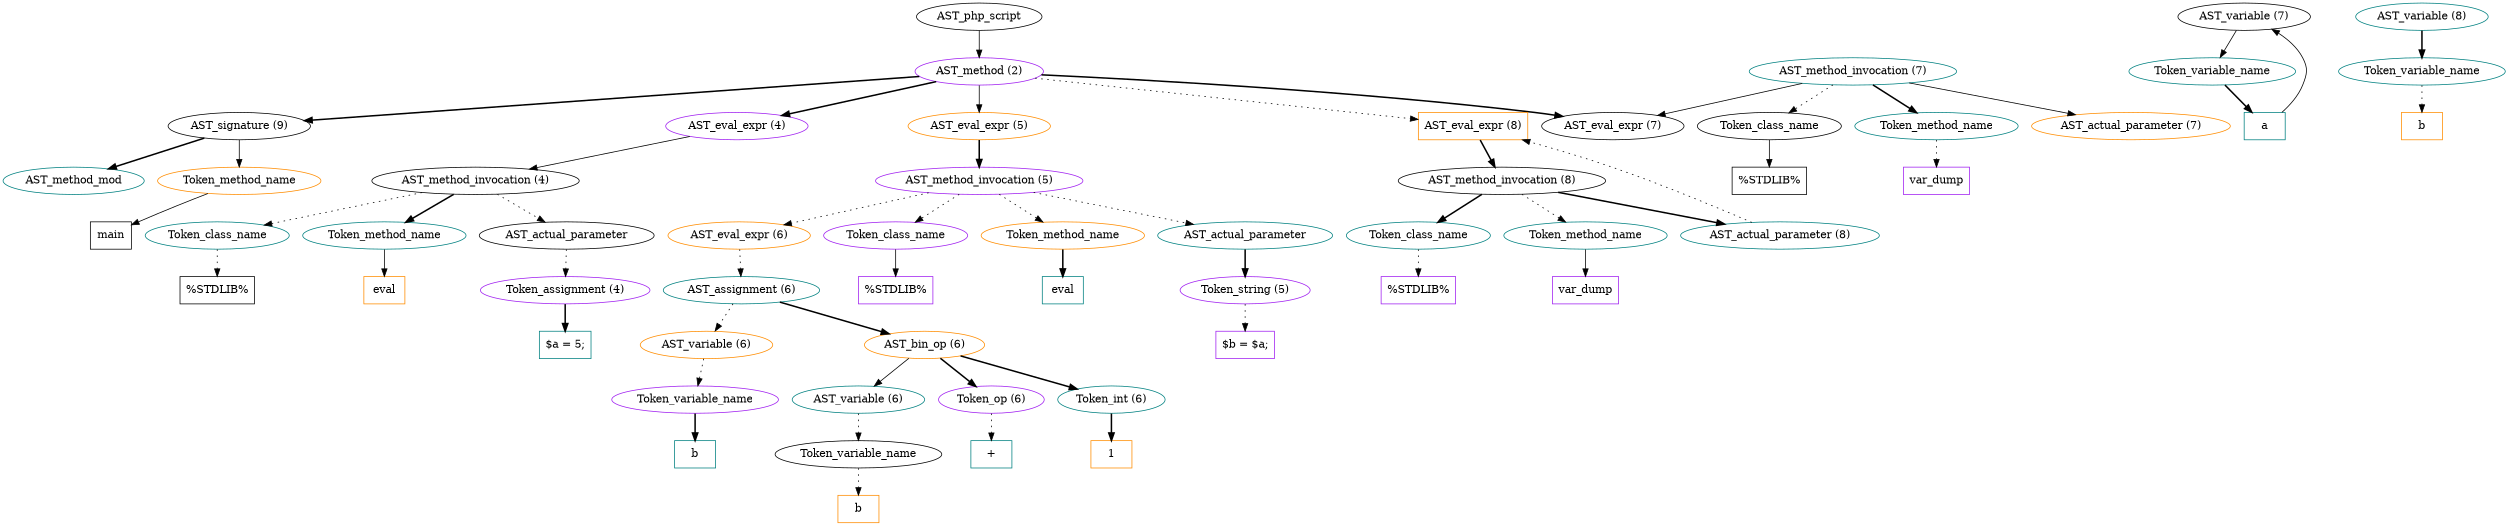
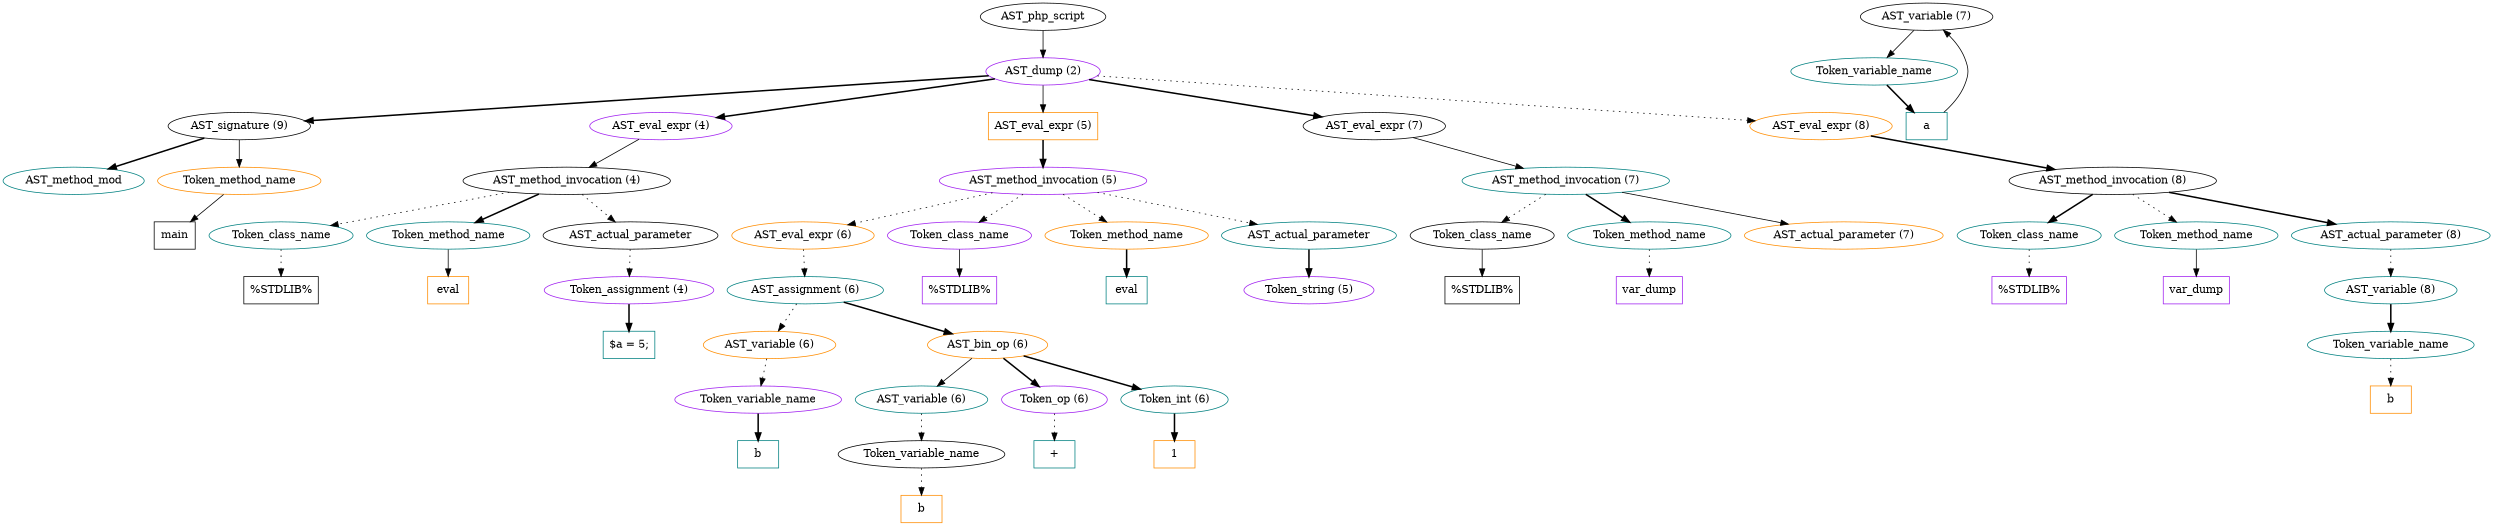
  digraph {
    node [color=teal]
    edge [style=dotted]
    n1 [color=black label=AST_php_script]
-   n2 [color=purple label="AST_method (2)"]
+   n2 [color=purple label="AST_dump (2)"]
    n3 [color=black label="AST_signature (9)"]
    n4 [color=purple label="AST_eval_expr (4)"]
-   n5 [color=darkorange label="AST_eval_expr (5)"]
+   n5 [color=darkorange label="AST_eval_expr (5)" shape=box]
    n6 [color=black label="AST_eval_expr (7)"]
-   n7 [color=darkorange label="AST_eval_expr (8)" shape=box]
+   n7 [color=darkorange label="AST_eval_expr (8)"]
    n8 [label=AST_method_mod]
    n9 [color=darkorange label=Token_method_name]
    n10 [color=black label="AST_method_invocation (4)"]
    n11 [color=purple label="AST_method_invocation (5)"]
    n12 [color=darkorange label="AST_eval_expr (6)"]
    n13 [label="AST_assignment (6)"]
    n14 [label="AST_method_invocation (7)"]
    n15 [color=black label="AST_method_invocation (8)"]
    n16 [color=black label=main shape=box]
    n17 [label=Token_class_name]
    n18 [label=Token_method_name]
    n19 [color=black label=AST_actual_parameter]
    n20 [color=black label="%STDLIB%" shape=box]
    n21 [color=darkorange label=eval shape=box]
    n22 [color=purple label="Token_assignment (4)"]
    n23 [label="$a = 5;" shape=box]
    n24 [color=purple label=Token_class_name]
    n25 [color=darkorange label=Token_method_name]
    n26 [label=AST_actual_parameter]
    n27 [color=purple label="%STDLIB%" shape=box]
    n28 [label=eval shape=box]
    n29 [color=purple label="Token_string (5)"]
-   n30 [color=purple label="$b = $a;" shape=box]
    n31 [color=darkorange label="AST_variable (6)"]
    n32 [color=darkorange label="AST_bin_op (6)"]
    n33 [color=purple label=Token_variable_name]
    n34 [label="AST_variable (6)"]
    n35 [color=purple label="Token_op (6)"]
    n36 [label="Token_int (6)"]
    n37 [label=b shape=box]
    n38 [color=black label=Token_variable_name]
    n39 [label="+" shape=box]
    n40 [color=darkorange label=1 shape=box]
    n41 [color=darkorange label=b shape=box]
    n42 [color=black label=Token_class_name]
    n43 [label=Token_method_name]
    n44 [color=darkorange label="AST_actual_parameter (7)"]
    n45 [color=black label="%STDLIB%" shape=box]
    n46 [color=purple label=var_dump shape=box]
    n47 [color=black label="AST_variable (7)"]
    n48 [label=Token_variable_name]
    n49 [label=a shape=box]
    n50 [label=Token_class_name]
    n51 [label=Token_method_name]
    n52 [label="AST_actual_parameter (8)"]
    n53 [color=purple label="%STDLIB%" shape=box]
    n54 [color=purple label=var_dump shape=box]
    n55 [label="AST_variable (8)"]
    n56 [label=Token_variable_name]
    n57 [color=darkorange label=b shape=box]
    n1 -> n2 [style=solid]
    n2 -> n3 [style=bold]
    n2 -> n4 [style=bold]
    n2 -> n5 [style=solid]
    n2 -> n6 [style=bold]
    n2 -> n7
    n3 -> n8 [style=bold]
    n3 -> n9 [style=solid]
    n4 -> n10 [style=solid]
    n5 -> n11 [style=bold]
-   n14 -> n6 [style=solid]
+   n6 -> n14 [style=solid]
    n7 -> n15 [style=bold]
    n9 -> n16 [style=solid]
    n10 -> n17
    n10 -> n18 [style=bold]
    n10 -> n19
    n11 -> n12
    n11 -> n24
    n11 -> n25
    n11 -> n26
    n12 -> n13
    n13 -> n31
    n13 -> n32 [style=bold]
    n14 -> n42
    n14 -> n43 [style=bold]
    n14 -> n44 [style=solid]
    n15 -> n50 [style=bold]
    n15 -> n51
    n15 -> n52 [style=bold]
    n17 -> n20
    n18 -> n21 [style=solid]
    n19 -> n22
    n22 -> n23 [style=bold]
    n24 -> n27 [style=solid]
    n25 -> n28 [style=bold]
    n26 -> n29 [style=bold]
-   n29 -> n30
    n31 -> n33
    n32 -> n34 [style=solid]
    n32 -> n35 [style=bold]
    n32 -> n36 [style=bold]
    n33 -> n37 [style=bold]
    n34 -> n38
    n35 -> n39
    n36 -> n40 [style=bold]
    n38 -> n41
    n42 -> n45 [style=solid]
    n43 -> n46
    n47 -> n48 [style=solid]
    n48 -> n49 [style=bold]
    n49 -> n47 [style=solid]
    n50 -> n53
    n51 -> n54 [style=solid]
-   n52 -> n7
+   n52 -> n55
    n55 -> n56 [style=bold]
    n56 -> n57
  }
